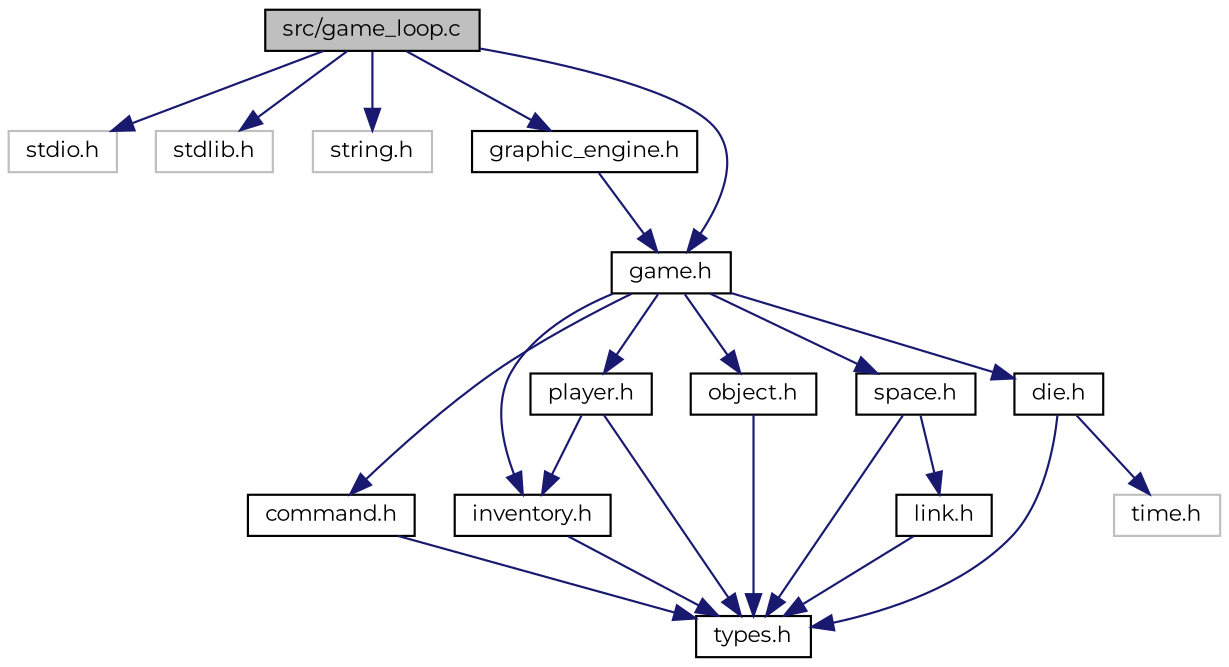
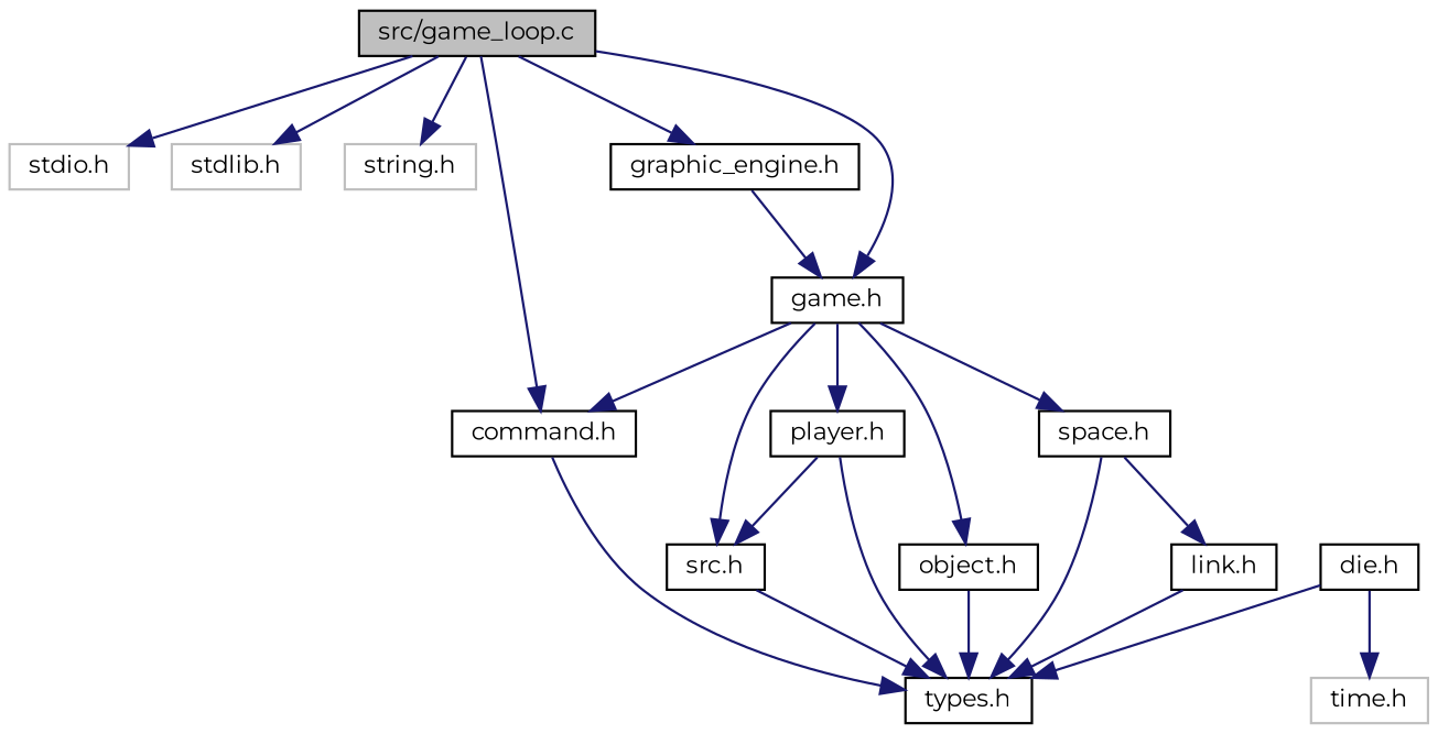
  digraph {
    fontname=Montserrat
    node [color=black fillcolor=white fontname=Montserrat fontsize=10 shape=record style=filled]
    edge [color=midnightblue fontname=Montserrat fontsize=10 labelfontname=Helvetica labelfontsize=10 style=solid]
    n1 [fillcolor=grey75 fontcolor=black height=0.2 label="src/game_loop.c" width=0.4]
    n2 [color=grey75 height=0.2 label="stdio.h" width=0.4]
    n3 [color=grey75 height=0.2 label="stdlib.h" width=0.4]
    n4 [color=grey75 height=0.2 label="string.h" width=0.4]
    n5 [height=0.2 label="graphic_engine.h" width=0.4]
    n6 [height=0.2 label="game.h" width=0.4]
    n7 [height=0.2 label="command.h" width=0.4]
    n8 [height=0.2 label="player.h" width=0.4]
-   n9 [height=0.2 label="inventory.h" width=0.4]
+   n9 [height=0.2 label="src.h" width=0.4]
    n10 [height=0.2 label="object.h" width=0.4]
    n11 [height=0.2 label="space.h" width=0.4]
    n12 [height=0.2 label="die.h" width=0.4]
    n13 [height=0.2 label="types.h" width=0.4]
    n14 [height=0.2 label="link.h" width=0.4]
    n15 [color=grey75 height=0.2 label="time.h" width=0.4]
    n1 -> n2
    n1 -> n3
    n1 -> n4
    n1 -> n5
    n1 -> n6
+   n1 -> n7
    n5 -> n6
    n6 -> n7
    n6 -> n8
    n6 -> n9
    n6 -> n10
    n6 -> n11
-   n6 -> n12
    n7 -> n13
    n8 -> n9
    n8 -> n13
    n9 -> n13
    n10 -> n13
    n11 -> n13
    n11 -> n14
    n12 -> n13
    n12 -> n15
    n14 -> n13
  }
